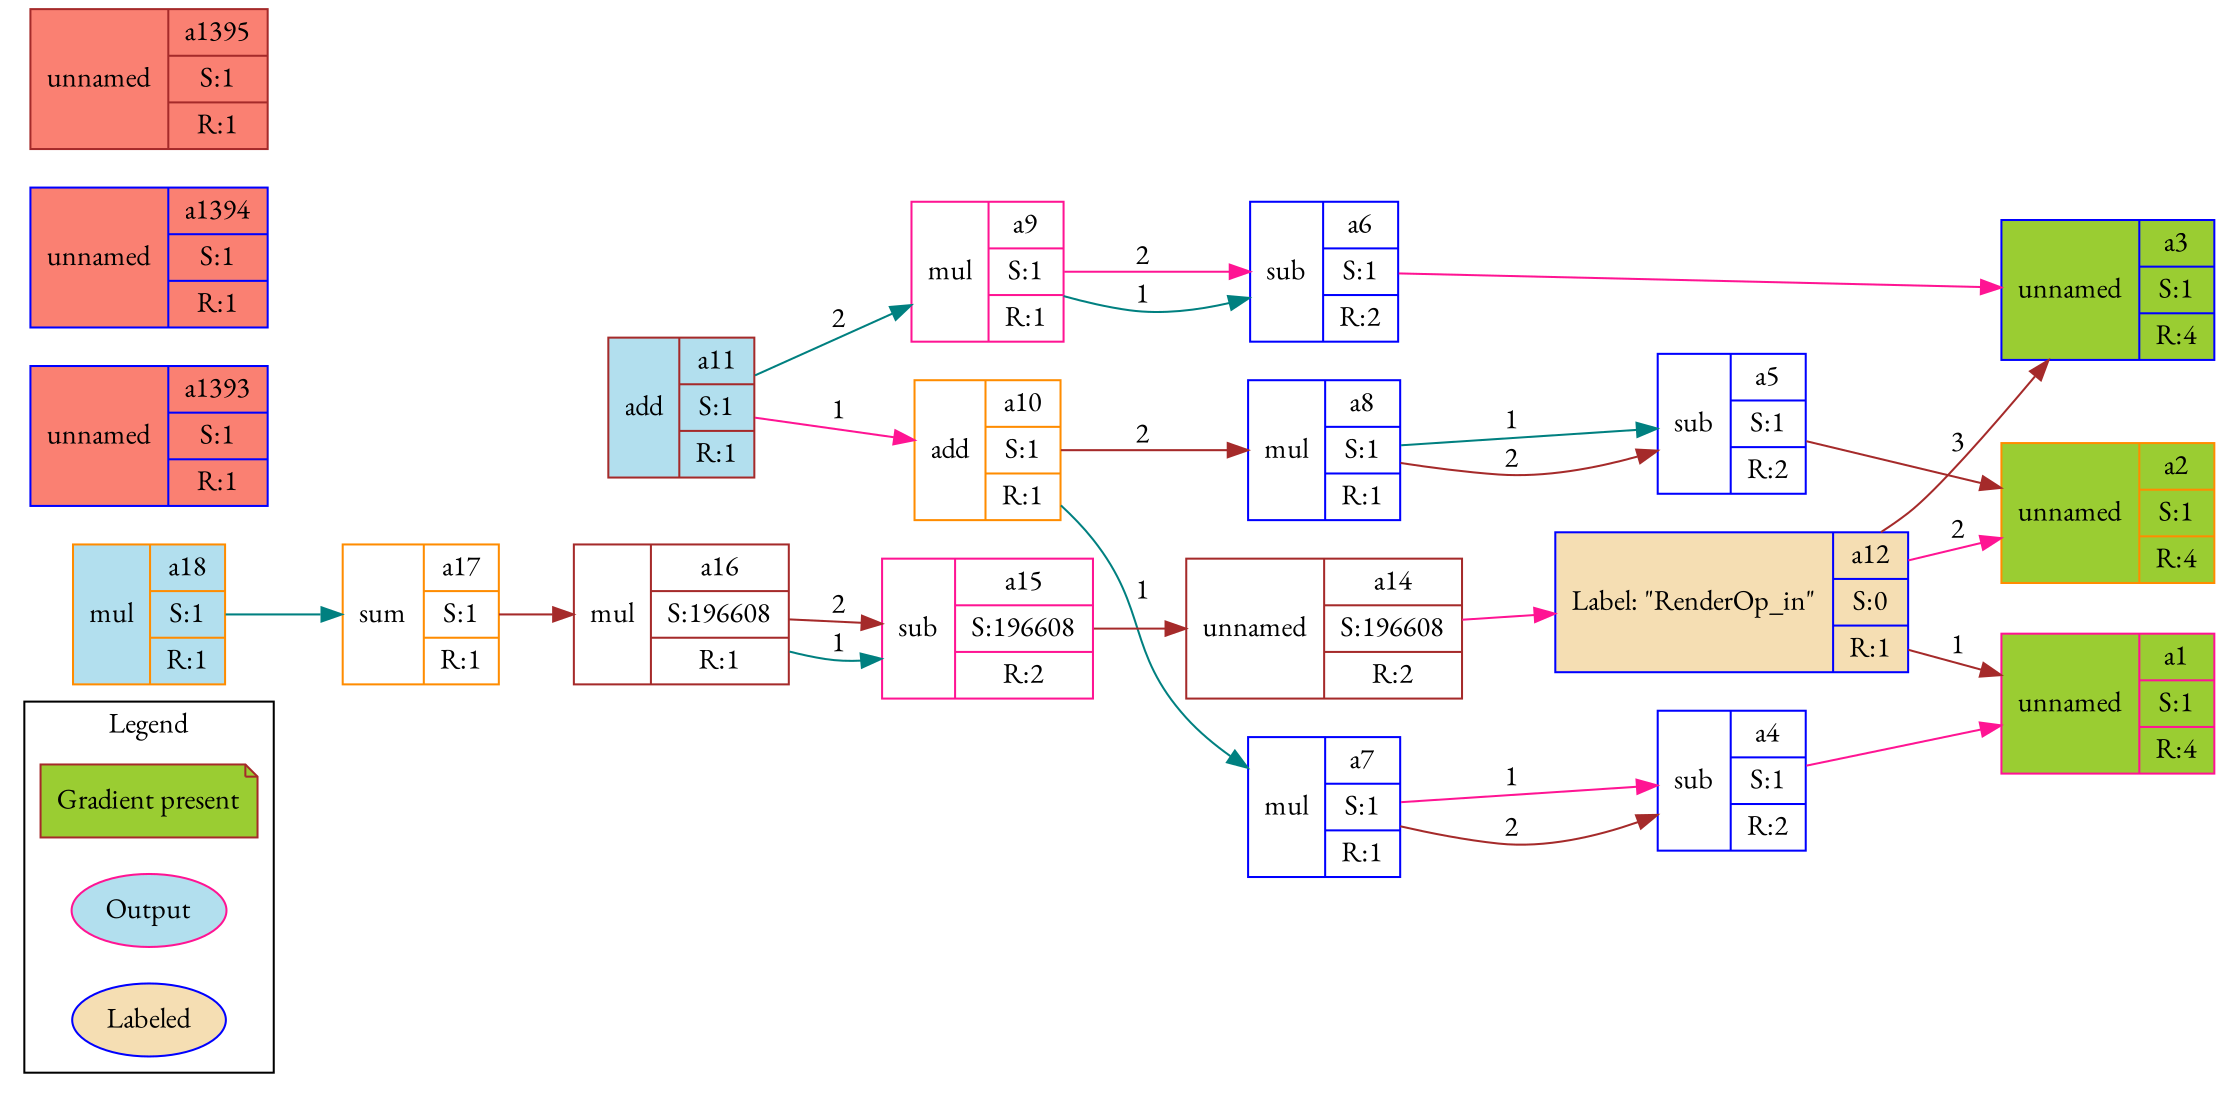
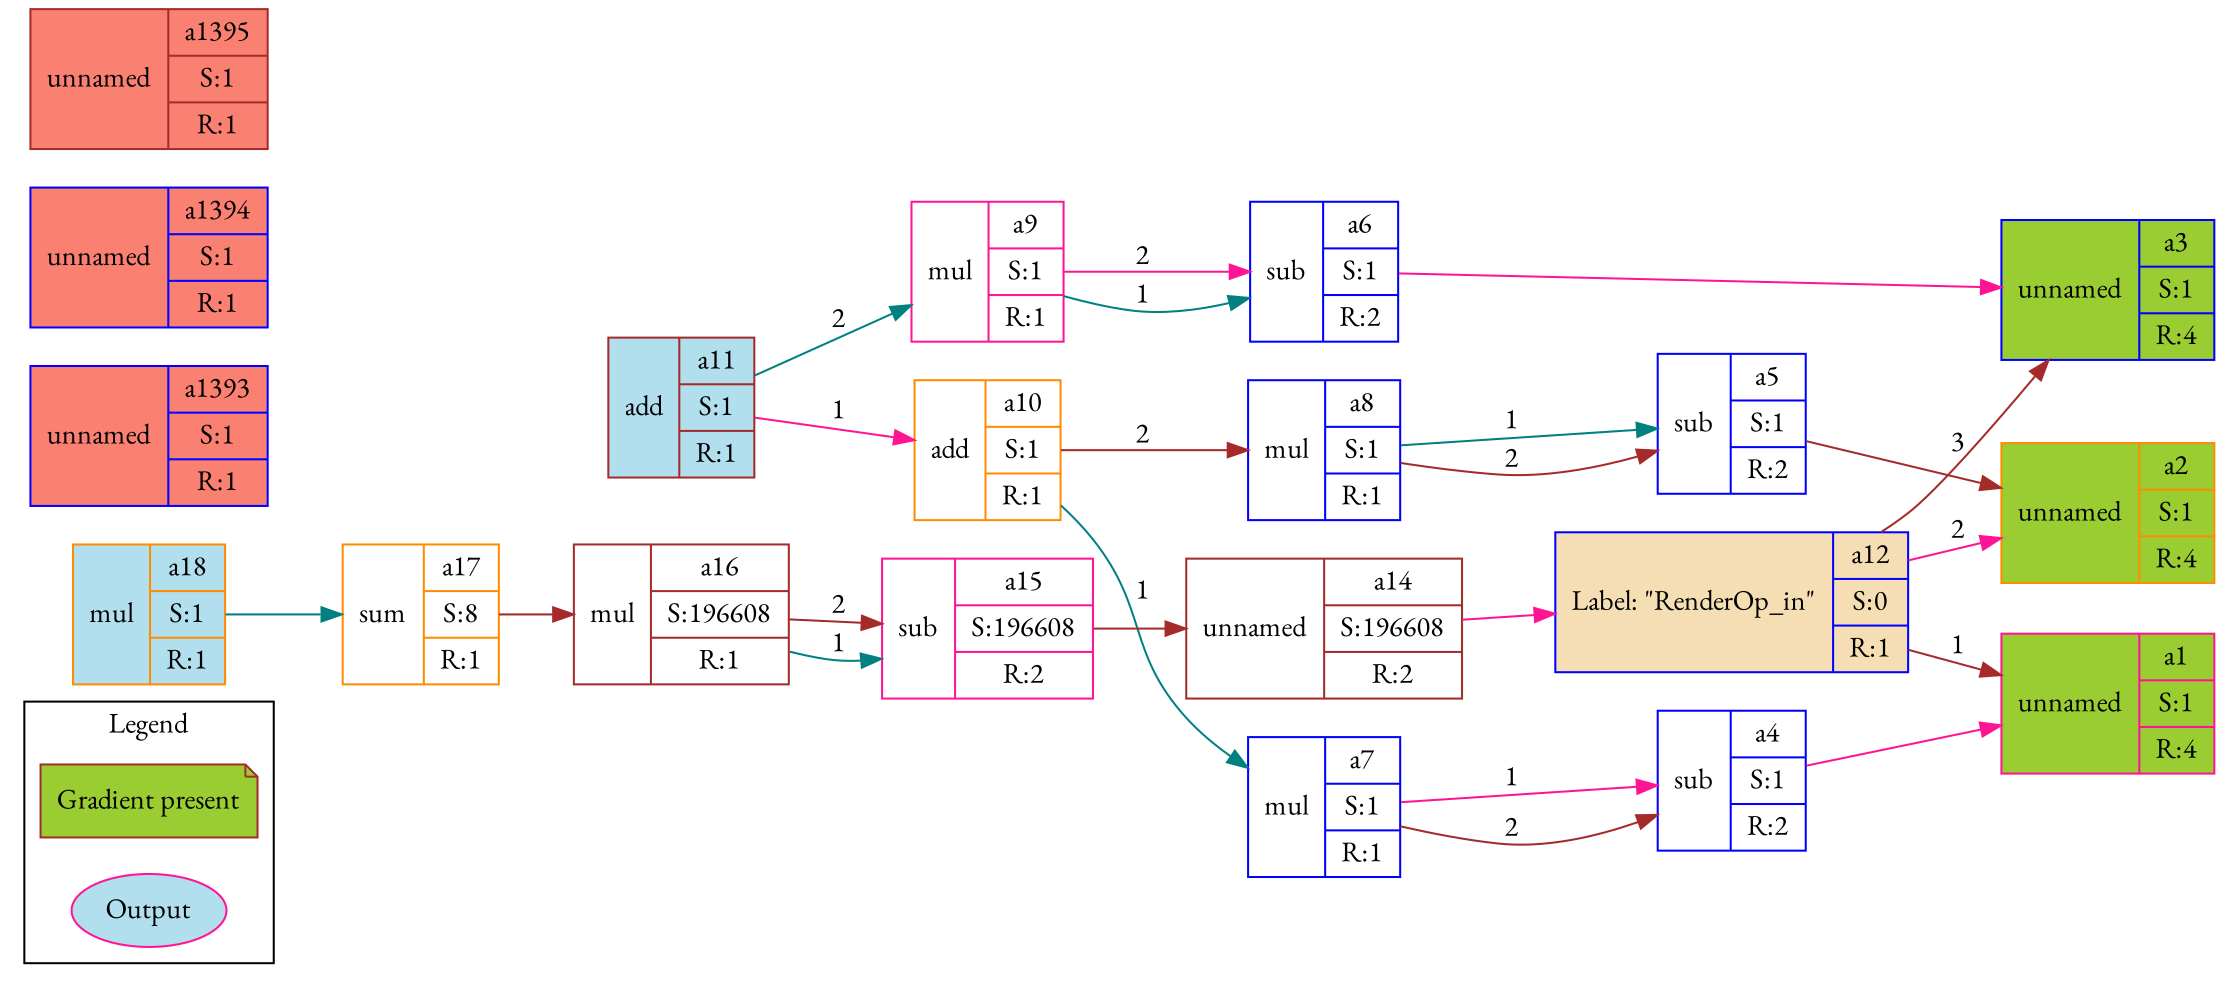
  digraph {
    fontname="EB Garamond"
    rankdir=LR
    node [color=blue fontname="EB Garamond" shape=record style=filled]
    edge [color=brown fontname="EB Garamond"]
    n1 [color=brown fillcolor=yellowgreen label="Gradient present" shape=note]
    n2 [color=deeppink fillcolor=lightblue2 label=Output shape=ellipse]
-   n3 [fillcolor=wheat label=Labeled shape=ellipse]
    n4 [color=deeppink fillcolor=yellowgreen label="{unnamed|{a1|S:1|R:4}}"]
    n5 [color=darkorange fillcolor=yellowgreen label="{unnamed|{a2|S:1|R:4}}"]
    n6 [fillcolor=yellowgreen label="{unnamed|{a3|S:1|R:4}}"]
    n7 [label="{sub|{a4|S:1|R:2}}" style=""]
    n8 [label="{sub|{a5|S:1|R:2}}" style=""]
    n9 [label="{sub|{a6|S:1|R:2}}" style=""]
    n10 [label="{mul|{a7|S:1|R:1}}" style=""]
    n11 [label="{mul|{a8|S:1|R:1}}" style=""]
    n12 [color=deeppink label="{mul|{a9|S:1|R:1}}" style=""]
    n13 [color=darkorange label="{add|{a10|S:1|R:1}}" style=""]
    n14 [color=brown fillcolor=lightblue2 label="{add|{a11|S:1|R:1}}"]
    n15 [fillcolor=wheat label="{Label: \"RenderOp_in\"|{a12|S:0|R:1}}"]
    n16 [color=brown label="{unnamed|{a14|S:196608|R:2}}" style=""]
    n17 [color=deeppink label="{sub|{a15|S:196608|R:2}}" style=""]
    n18 [color=brown label="{mul|{a16|S:196608|R:1}}" style=""]
-   n19 [color=darkorange label="{sum|{a17|S:1|R:1}}" style=""]
+   n19 [color=darkorange label="{sum|{a17|S:8|R:1}}" style=""]
    n20 [color=darkorange fillcolor=lightblue2 label="{mul|{a18|S:1|R:1}}"]
    n21 [fillcolor=salmon label="{unnamed|{a1393|S:1|R:1}}"]
    n22 [fillcolor=salmon label="{unnamed|{a1394|S:1|R:1}}"]
    n23 [color=brown fillcolor=salmon label="{unnamed|{a1395|S:1|R:1}}"]
    subgraph cluster_1 {
      label=Legend
      n1
      n2
-     n3
    }
    n7 -> n4 [color=deeppink]
    n8 -> n5
    n9 -> n6 [color=deeppink]
    n10 -> n7 [label=" 2"]
    n10 -> n7 [color=deeppink label=" 1"]
    n11 -> n8 [label=" 2"]
    n11 -> n8 [color=teal label=" 1"]
    n12 -> n9 [color=deeppink label=" 2"]
    n12 -> n9 [color=teal label=" 1"]
    n13 -> n10 [color=teal label=" 1"]
    n13 -> n11 [label=" 2"]
    n14 -> n12 [color=teal label=" 2"]
    n14 -> n13 [color=deeppink label=" 1"]
    n15 -> n4 [label=" 1"]
    n15 -> n5 [color=deeppink label=" 2"]
    n15 -> n6 [label=" 3"]
    n16 -> n15 [color=deeppink]
    n17 -> n16
    n18 -> n17 [label=" 2"]
    n18 -> n17 [color=teal label=" 1"]
    n19 -> n18
    n20 -> n19 [color=teal]
  }
